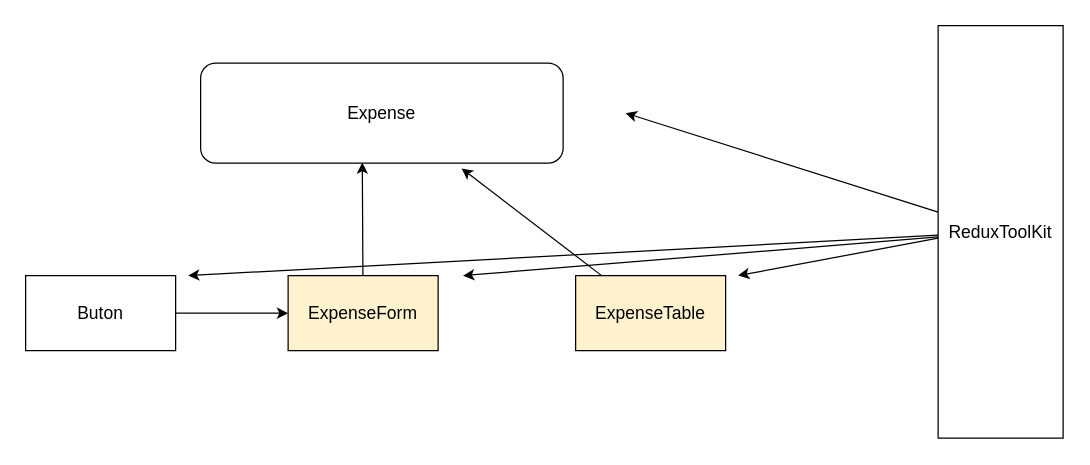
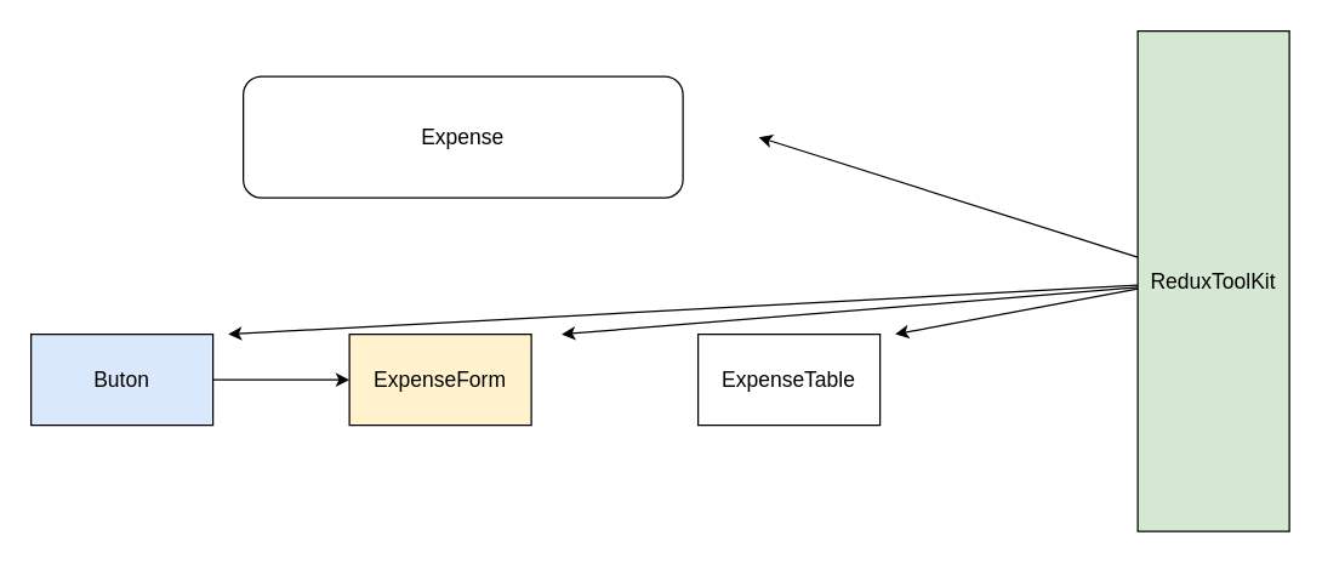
  <mxCell id="0" />
  <mxCell id="1" parent="0" />
  <mxCell id="2" value="&lt;font style=&quot;font-size: 14px;&quot;&gt;Expense&lt;/font&gt;" style="whiteSpace=wrap;html=1;rounded=1;" parent="1" vertex="1"><mxGeometry x="160" y="50" width="290" height="80" as="geometry" /></mxCell>
- <mxCell id="3" value="&lt;font style=&quot;font-size: 14px;&quot;&gt;ExpenseTable&lt;/font&gt;" style="whiteSpace=wrap;html=1;fillColor=#fff2cc;" parent="1" vertex="1"><mxGeometry x="460" y="220" width="120" height="60" as="geometry" /></mxCell>
- <mxCell id="4" value="&lt;font style=&quot;font-size: 14px;&quot;&gt;Buton&lt;/font&gt;" style="whiteSpace=wrap;html=1;" parent="1" vertex="1"><mxGeometry x="20" y="220" width="120" height="60" as="geometry" /></mxCell>
+ <mxCell id="3" value="&lt;font style=&quot;font-size: 14px;&quot;&gt;ExpenseTable&lt;/font&gt;" style="whiteSpace=wrap;html=1;" parent="1" vertex="1"><mxGeometry x="460" y="220" width="120" height="60" as="geometry" /></mxCell>
+ <mxCell id="4" value="&lt;font style=&quot;font-size: 14px;&quot;&gt;Buton&lt;/font&gt;" style="whiteSpace=wrap;html=1;fillColor=#dae8fc;" parent="1" vertex="1"><mxGeometry x="20" y="220" width="120" height="60" as="geometry" /></mxCell>
  <mxCell id="5" value="&lt;font style=&quot;font-size: 14px;&quot;&gt;ExpenseForm&lt;/font&gt;" style="whiteSpace=wrap;html=1;fillColor=#fff2cc;" parent="1" vertex="1"><mxGeometry x="230" y="220" width="120" height="60" as="geometry" /></mxCell>
- <mxCell id="6" style="edgeStyle=none;html=1;entryX=0.72;entryY=1.053;entryDx=0;entryDy=0;entryPerimeter=0;" parent="1" source="3" target="2" edge="1"><mxGeometry relative="1" as="geometry" /></mxCell>
  <mxCell id="7" style="edgeStyle=none;html=1;" parent="1" source="4" target="5" edge="1"><mxGeometry relative="1" as="geometry" /></mxCell>
- <mxCell id="8" style="edgeStyle=none;html=1;entryX=0.446;entryY=0.994;entryDx=0;entryDy=0;entryPerimeter=0;" parent="1" source="5" target="2" edge="1"><mxGeometry relative="1" as="geometry" /></mxCell>
  <mxCell id="9" style="edgeStyle=none;html=1;" parent="1" source="13" edge="1"><mxGeometry relative="1" as="geometry"><mxPoint x="500" y="90" as="targetPoint" /></mxGeometry></mxCell>
  <mxCell id="10" style="edgeStyle=none;html=1;" parent="1" source="13" edge="1"><mxGeometry relative="1" as="geometry"><mxPoint x="370" y="220" as="targetPoint" /></mxGeometry></mxCell>
  <mxCell id="11" style="edgeStyle=none;html=1;" parent="1" source="13" edge="1"><mxGeometry relative="1" as="geometry"><mxPoint x="150" y="220" as="targetPoint" /></mxGeometry></mxCell>
  <mxCell id="12" style="edgeStyle=none;html=1;" parent="1" edge="1"><mxGeometry relative="1" as="geometry"><mxPoint x="590" y="220" as="targetPoint" /><mxPoint x="750" y="190" as="sourcePoint" /></mxGeometry></mxCell>
- <mxCell id="13" value="&lt;font style=&quot;font-size: 14px;&quot;&gt;ReduxToolKit&lt;/font&gt;" style="whiteSpace=wrap;html=1;" parent="1" vertex="1"><mxGeometry x="750" y="20" width="100" height="330" as="geometry" /></mxCell>
+ <mxCell id="13" value="&lt;font style=&quot;font-size: 14px;&quot;&gt;ReduxToolKit&lt;/font&gt;" style="whiteSpace=wrap;html=1;fillColor=#d5e8d4;" parent="1" vertex="1"><mxGeometry x="750" y="20" width="100" height="330" as="geometry" /></mxCell>
